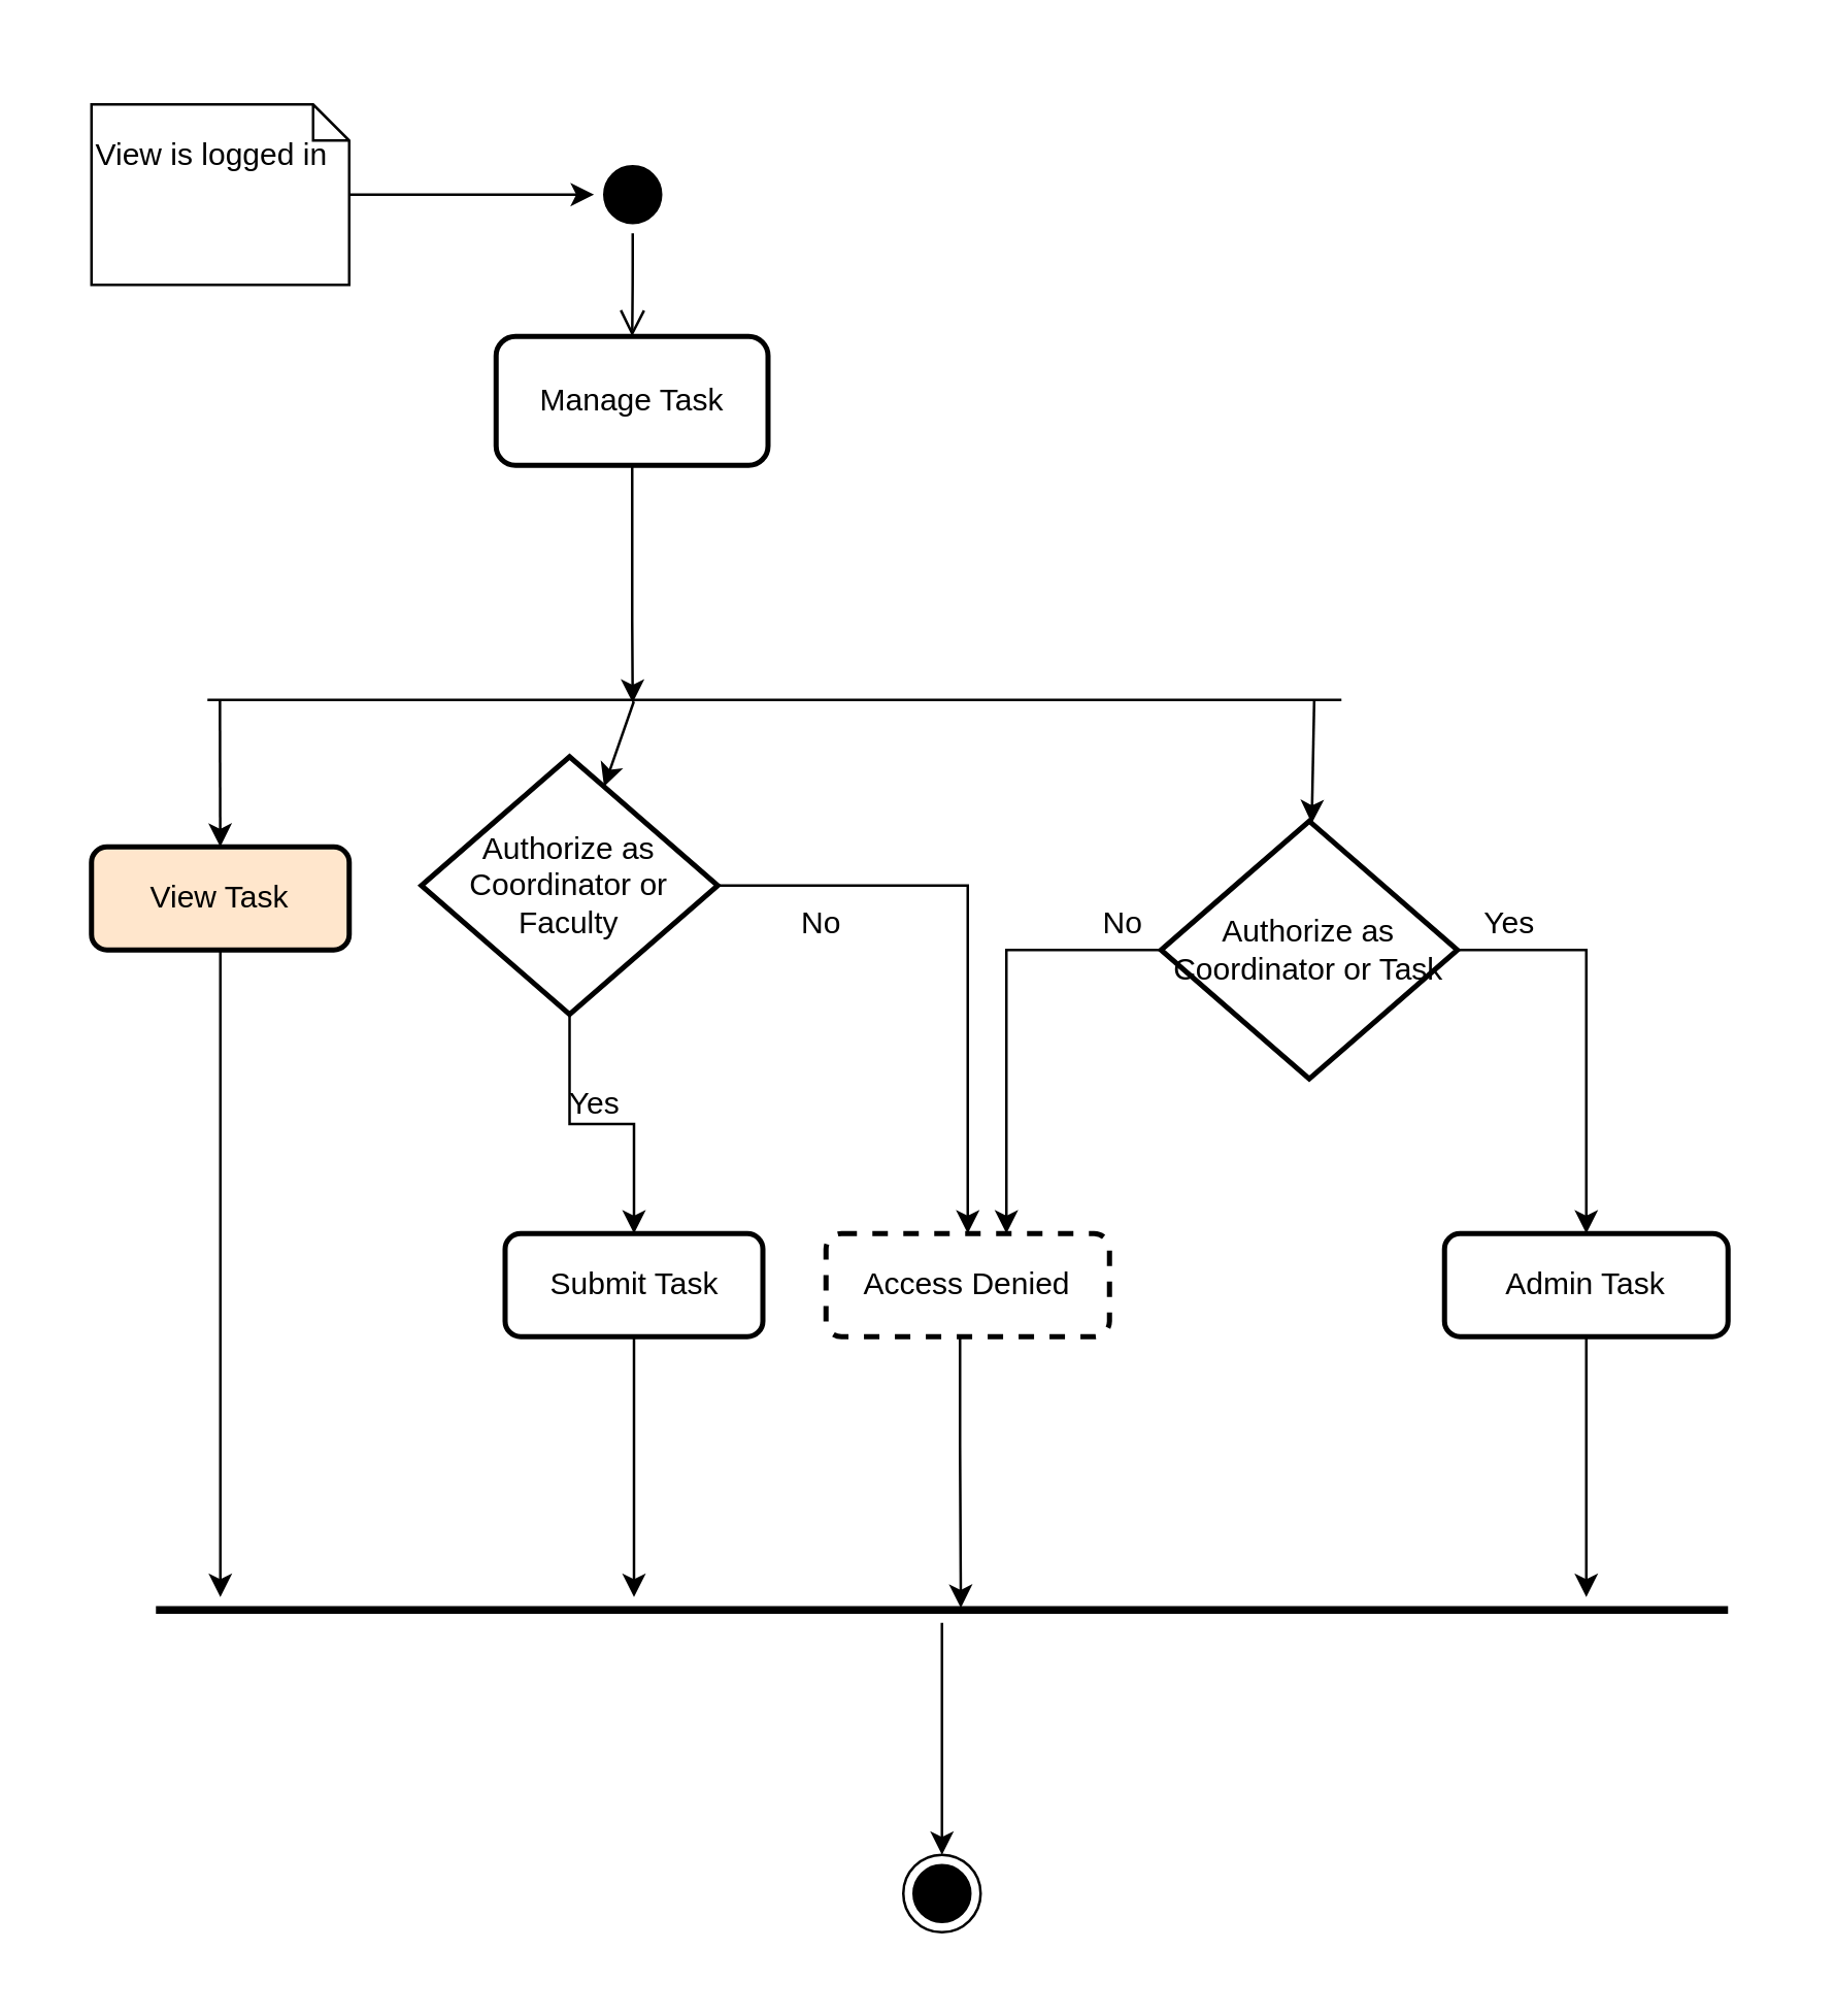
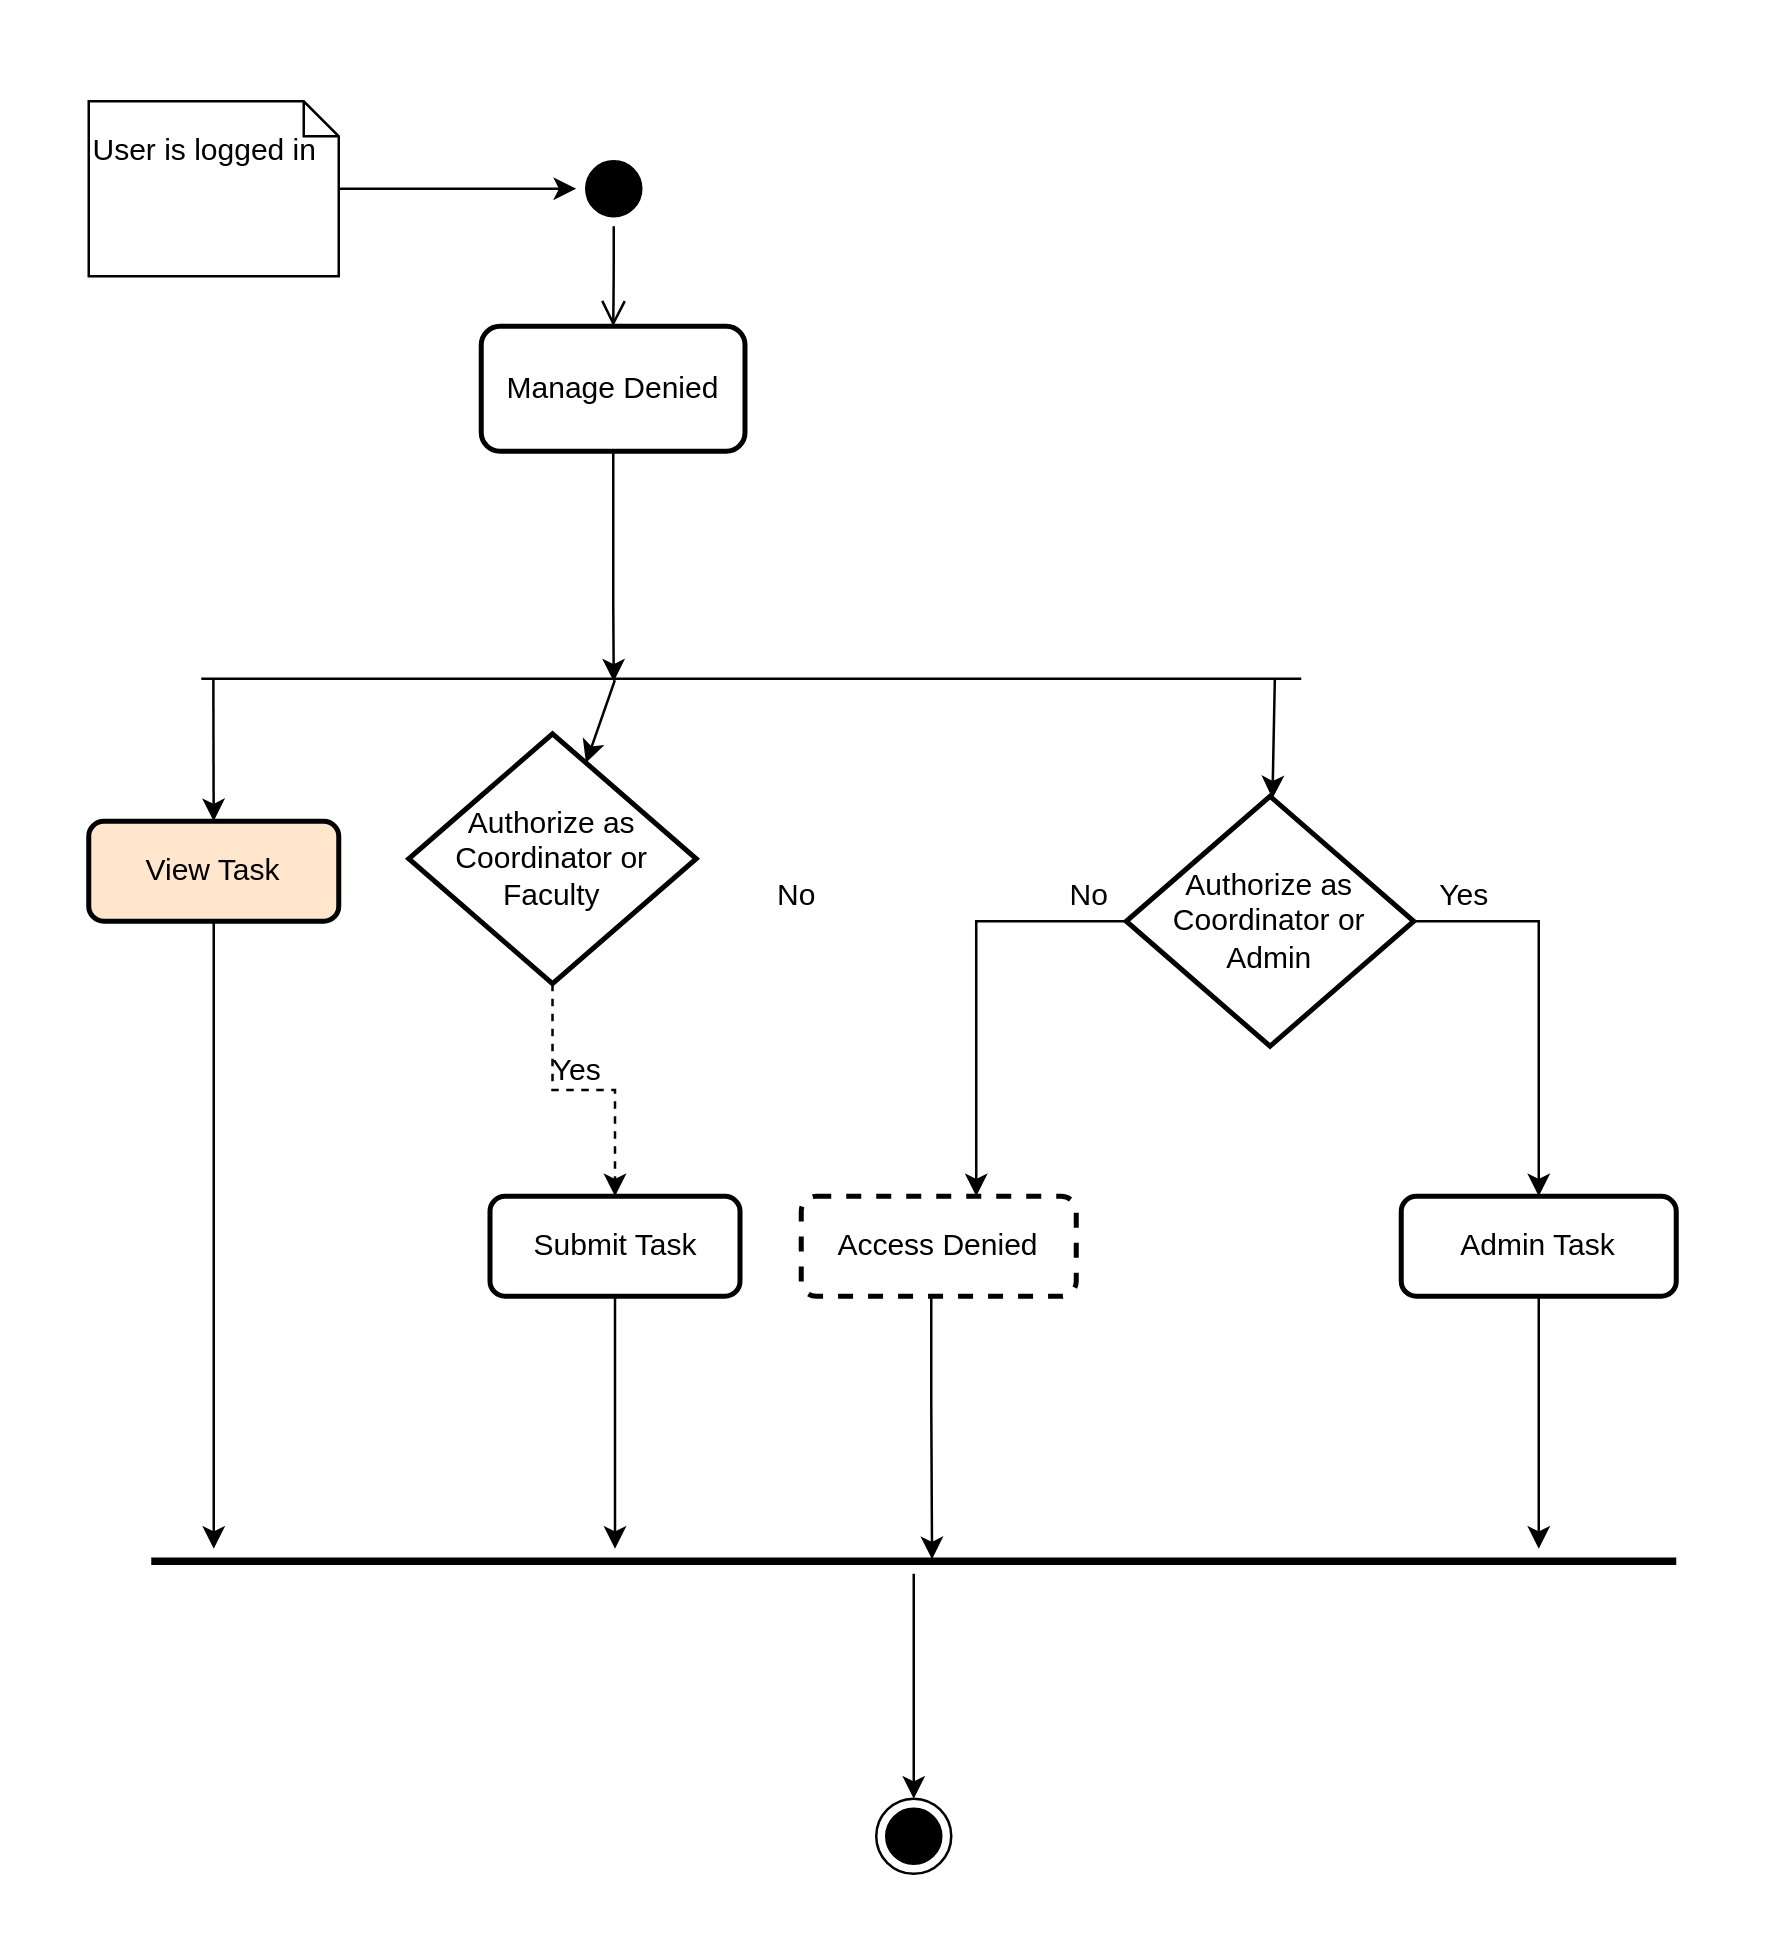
  <mxCell id="0" />
  <mxCell id="1" parent="0" />
  <mxCell id="2" value="" style="rounded=0;whiteSpace=wrap;html=1;strokeWidth=3;strokeColor=none;" vertex="1" parent="1"><mxGeometry x="20" y="20" width="670" height="740" as="geometry" /></mxCell>
  <mxCell id="3" value="" style="ellipse;html=1;shape=startState;fillColor=#000000;" vertex="1" parent="1"><mxGeometry x="230" y="60" width="30" height="30" as="geometry" /></mxCell>
  <mxCell id="4" value="" style="edgeStyle=orthogonalEdgeStyle;html=1;verticalAlign=bottom;endArrow=open;endSize=8;" edge="1" source="3" parent="1" target="8"><mxGeometry relative="1" as="geometry"><mxPoint x="245" y="150" as="targetPoint" /></mxGeometry></mxCell>
  <mxCell id="5" value="" style="edgeStyle=orthogonalEdgeStyle;rounded=0;orthogonalLoop=1;jettySize=auto;html=1;strokeColor=#000000;" edge="1" parent="1" source="6" target="3"><mxGeometry relative="1" as="geometry"><mxPoint x="70" y="75" as="targetPoint" /></mxGeometry></mxCell>
- <mxCell id="6" value="&lt;p&gt;View is logged in&lt;/p&gt;" style="shape=note;whiteSpace=wrap;html=1;size=14;verticalAlign=top;align=left;spacingTop=-6;strokeColor=#000000;" vertex="1" parent="1"><mxGeometry x="35" y="40" width="100" height="70" as="geometry" /></mxCell>
+ <mxCell id="6" value="&lt;p&gt;User is logged in&lt;/p&gt;" style="shape=note;whiteSpace=wrap;html=1;size=14;verticalAlign=top;align=left;spacingTop=-6;strokeColor=#000000;" vertex="1" parent="1"><mxGeometry x="35" y="40" width="100" height="70" as="geometry" /></mxCell>
  <mxCell id="7" value="" style="edgeStyle=orthogonalEdgeStyle;rounded=0;orthogonalLoop=1;jettySize=auto;html=1;strokeColor=#000000;entryX=0.375;entryY=0.614;entryDx=0;entryDy=0;entryPerimeter=0;" edge="1" parent="1" source="8" target="9"><mxGeometry relative="1" as="geometry"><mxPoint x="244.75" y="260" as="targetPoint" /><Array as="points"><mxPoint x="245" y="240" /><mxPoint x="245" y="240" /></Array></mxGeometry></mxCell>
- <mxCell id="8" value="Manage Task" style="rounded=1;whiteSpace=wrap;html=1;strokeColor=#000000;strokeWidth=2;" vertex="1" parent="1"><mxGeometry x="192" y="130" width="105.5" height="50" as="geometry" /></mxCell>
+ <mxCell id="8" value="Manage Denied" style="rounded=1;whiteSpace=wrap;html=1;strokeColor=#000000;strokeWidth=2;" vertex="1" parent="1"><mxGeometry x="192" y="130" width="105.5" height="50" as="geometry" /></mxCell>
  <mxCell id="9" value="" style="line;strokeWidth=1;fillColor=none;align=left;verticalAlign=middle;spacingTop=-1;spacingLeft=3;spacingRight=3;rotatable=0;labelPosition=right;points=[];portConstraint=eastwest;" vertex="1" parent="1"><mxGeometry x="80" y="266" width="440" height="10" as="geometry" /></mxCell>
  <mxCell id="10" value="" style="endArrow=classic;html=1;strokeColor=#000000;exitX=0.011;exitY=0.529;exitDx=0;exitDy=0;exitPerimeter=0;" edge="1" parent="1" source="9" target="12"><mxGeometry width="50" height="50" relative="1" as="geometry"><mxPoint x="20" y="408" as="sourcePoint" /><mxPoint x="118" y="328" as="targetPoint" /></mxGeometry></mxCell>
  <mxCell id="11" value="" style="edgeStyle=orthogonalEdgeStyle;rounded=0;orthogonalLoop=1;jettySize=auto;html=1;strokeColor=#000000;" edge="1" parent="1" source="12" target="31"><mxGeometry relative="1" as="geometry"><mxPoint x="85" y="448" as="targetPoint" /><Array as="points"><mxPoint x="85" y="600" /><mxPoint x="85" y="600" /></Array></mxGeometry></mxCell>
  <mxCell id="12" value="View Task" style="rounded=1;whiteSpace=wrap;html=1;strokeColor=#000000;strokeWidth=2;fillColor=#ffe6cc;" vertex="1" parent="1"><mxGeometry x="35" y="328" width="100" height="40" as="geometry" /></mxCell>
  <mxCell id="13" value="" style="endArrow=classic;html=1;strokeColor=#000000;exitX=0.376;exitY=0.56;exitDx=0;exitDy=0;exitPerimeter=0;" edge="1" parent="1" source="9" target="18"><mxGeometry width="50" height="50" relative="1" as="geometry"><mxPoint x="241" y="271" as="sourcePoint" /><mxPoint x="260" y="308" as="targetPoint" /></mxGeometry></mxCell>
- <mxCell id="14" value="" style="edgeStyle=orthogonalEdgeStyle;rounded=0;orthogonalLoop=1;jettySize=auto;html=1;strokeColor=#000000;" edge="1" parent="1" source="18" target="16"><mxGeometry relative="1" as="geometry"><mxPoint x="260" y="378" as="sourcePoint" /></mxGeometry></mxCell>
+ <mxCell id="14" value="" style="edgeStyle=orthogonalEdgeStyle;rounded=0;orthogonalLoop=1;jettySize=auto;html=1;strokeColor=#000000;dashed=1;" edge="1" parent="1" source="18" target="16"><mxGeometry relative="1" as="geometry"><mxPoint x="260" y="378" as="sourcePoint" /></mxGeometry></mxCell>
  <mxCell id="15" value="" style="edgeStyle=orthogonalEdgeStyle;rounded=0;orthogonalLoop=1;jettySize=auto;html=1;strokeColor=#000000;" edge="1" parent="1" source="16" target="31"><mxGeometry relative="1" as="geometry"><mxPoint x="245.5" y="598" as="targetPoint" /><Array as="points"><mxPoint x="245" y="594" /><mxPoint x="245" y="675" /></Array></mxGeometry></mxCell>
  <mxCell id="16" value="Submit Task" style="rounded=1;whiteSpace=wrap;html=1;strokeColor=#000000;strokeWidth=2;" vertex="1" parent="1"><mxGeometry x="195.5" y="478" width="100" height="40" as="geometry" /></mxCell>
- <mxCell id="17" value="" style="edgeStyle=orthogonalEdgeStyle;rounded=0;orthogonalLoop=1;jettySize=auto;html=1;strokeColor=#000000;" edge="1" parent="1" source="18" target="24"><mxGeometry relative="1" as="geometry"><mxPoint x="20" y="538" as="targetPoint" /></mxGeometry></mxCell>
  <mxCell id="18" value="Authorize as Coordinator or Faculty" style="rhombus;whiteSpace=wrap;html=1;rounded=1;strokeWidth=2;arcSize=0;" vertex="1" parent="1"><mxGeometry x="163" y="293" width="115" height="100" as="geometry" /></mxCell>
  <mxCell id="19" value="" style="endArrow=classic;html=1;strokeColor=#000000;exitX=0.976;exitY=0.483;exitDx=0;exitDy=0;exitPerimeter=0;" edge="1" parent="1" source="9" target="22"><mxGeometry width="50" height="50" relative="1" as="geometry"><mxPoint x="370" y="278" as="sourcePoint" /><mxPoint x="369" y="318" as="targetPoint" /></mxGeometry></mxCell>
  <mxCell id="20" value="" style="edgeStyle=orthogonalEdgeStyle;rounded=0;orthogonalLoop=1;jettySize=auto;html=1;strokeColor=#000000;" edge="1" parent="1" source="22" target="28"><mxGeometry relative="1" as="geometry"><mxPoint x="507.5" y="508" as="targetPoint" /><Array as="points"><mxPoint x="615" y="368" /></Array></mxGeometry></mxCell>
  <mxCell id="21" value="" style="edgeStyle=orthogonalEdgeStyle;rounded=0;orthogonalLoop=1;jettySize=auto;html=1;strokeColor=#000000;" edge="1" parent="1" source="22" target="24"><mxGeometry relative="1" as="geometry"><mxPoint x="372.5" y="378" as="targetPoint" /><Array as="points"><mxPoint x="390" y="368" /></Array></mxGeometry></mxCell>
- <mxCell id="22" value="Authorize as Coordinator or Task" style="rhombus;whiteSpace=wrap;html=1;rounded=1;strokeWidth=2;arcSize=0;" vertex="1" parent="1"><mxGeometry x="450" y="318" width="115" height="100" as="geometry" /></mxCell>
+ <mxCell id="22" value="Authorize as Coordinator or Admin" style="rhombus;whiteSpace=wrap;html=1;rounded=1;strokeWidth=2;arcSize=0;" vertex="1" parent="1"><mxGeometry x="450" y="318" width="115" height="100" as="geometry" /></mxCell>
  <mxCell id="23" value="" style="edgeStyle=orthogonalEdgeStyle;rounded=0;orthogonalLoop=1;jettySize=auto;html=1;strokeColor=#000000;entryX=0.512;entryY=0.421;entryDx=0;entryDy=0;entryPerimeter=0;" edge="1" parent="1" source="24" target="31"><mxGeometry relative="1" as="geometry"><mxPoint x="375" y="598" as="targetPoint" /><Array as="points"><mxPoint x="372" y="560" /><mxPoint x="372" y="560" /></Array></mxGeometry></mxCell>
  <mxCell id="24" value="Access Denied" style="rounded=1;whiteSpace=wrap;html=1;strokeColor=#000000;strokeWidth=2;dashed=1;" vertex="1" parent="1"><mxGeometry x="320" y="478" width="110" height="40" as="geometry" /></mxCell>
  <mxCell id="25" value="Yes" style="text;html=1;align=center;verticalAlign=middle;resizable=0;points=[];autosize=1;" vertex="1" parent="1"><mxGeometry x="210" y="418" width="40" height="20" as="geometry" /></mxCell>
  <mxCell id="26" value="No" style="text;html=1;align=center;verticalAlign=middle;resizable=0;points=[];autosize=1;" vertex="1" parent="1"><mxGeometry x="303" y="348" width="30" height="20" as="geometry" /></mxCell>
  <mxCell id="27" value="" style="edgeStyle=orthogonalEdgeStyle;rounded=0;orthogonalLoop=1;jettySize=auto;html=1;strokeColor=#000000;" edge="1" parent="1" source="28" target="31"><mxGeometry relative="1" as="geometry"><mxPoint x="615" y="600" as="targetPoint" /><Array as="points"><mxPoint x="615" y="619" /><mxPoint x="615" y="619" /></Array></mxGeometry></mxCell>
  <mxCell id="28" value="Admin Task" style="rounded=1;whiteSpace=wrap;html=1;strokeColor=#000000;strokeWidth=2;" vertex="1" parent="1"><mxGeometry x="560" y="478" width="110" height="40" as="geometry" /></mxCell>
  <mxCell id="29" value="Yes" style="text;html=1;align=center;verticalAlign=middle;resizable=0;points=[];autosize=1;" vertex="1" parent="1"><mxGeometry x="565" y="348" width="40" height="20" as="geometry" /></mxCell>
  <mxCell id="30" value="No" style="text;html=1;align=center;verticalAlign=middle;resizable=0;points=[];autosize=1;" vertex="1" parent="1"><mxGeometry x="420" y="348" width="30" height="20" as="geometry" /></mxCell>
  <mxCell id="31" value="" style="line;strokeWidth=3;fillColor=none;align=left;verticalAlign=middle;spacingTop=-1;spacingLeft=3;spacingRight=3;rotatable=0;labelPosition=right;points=[];portConstraint=eastwest;" vertex="1" parent="1"><mxGeometry x="60" y="619" width="610" height="10" as="geometry" /></mxCell>
  <mxCell id="32" value="" style="ellipse;html=1;shape=endState;fillColor=#000000;" vertex="1" parent="1"><mxGeometry x="350" y="719" width="30" height="30" as="geometry" /></mxCell>
  <mxCell id="33" value="" style="endArrow=classic;html=1;strokeColor=#000000;" edge="1" parent="1" source="31" target="32"><mxGeometry width="50" height="50" relative="1" as="geometry"><mxPoint x="440" y="659" as="sourcePoint" /><mxPoint x="430" y="789" as="targetPoint" /></mxGeometry></mxCell>
